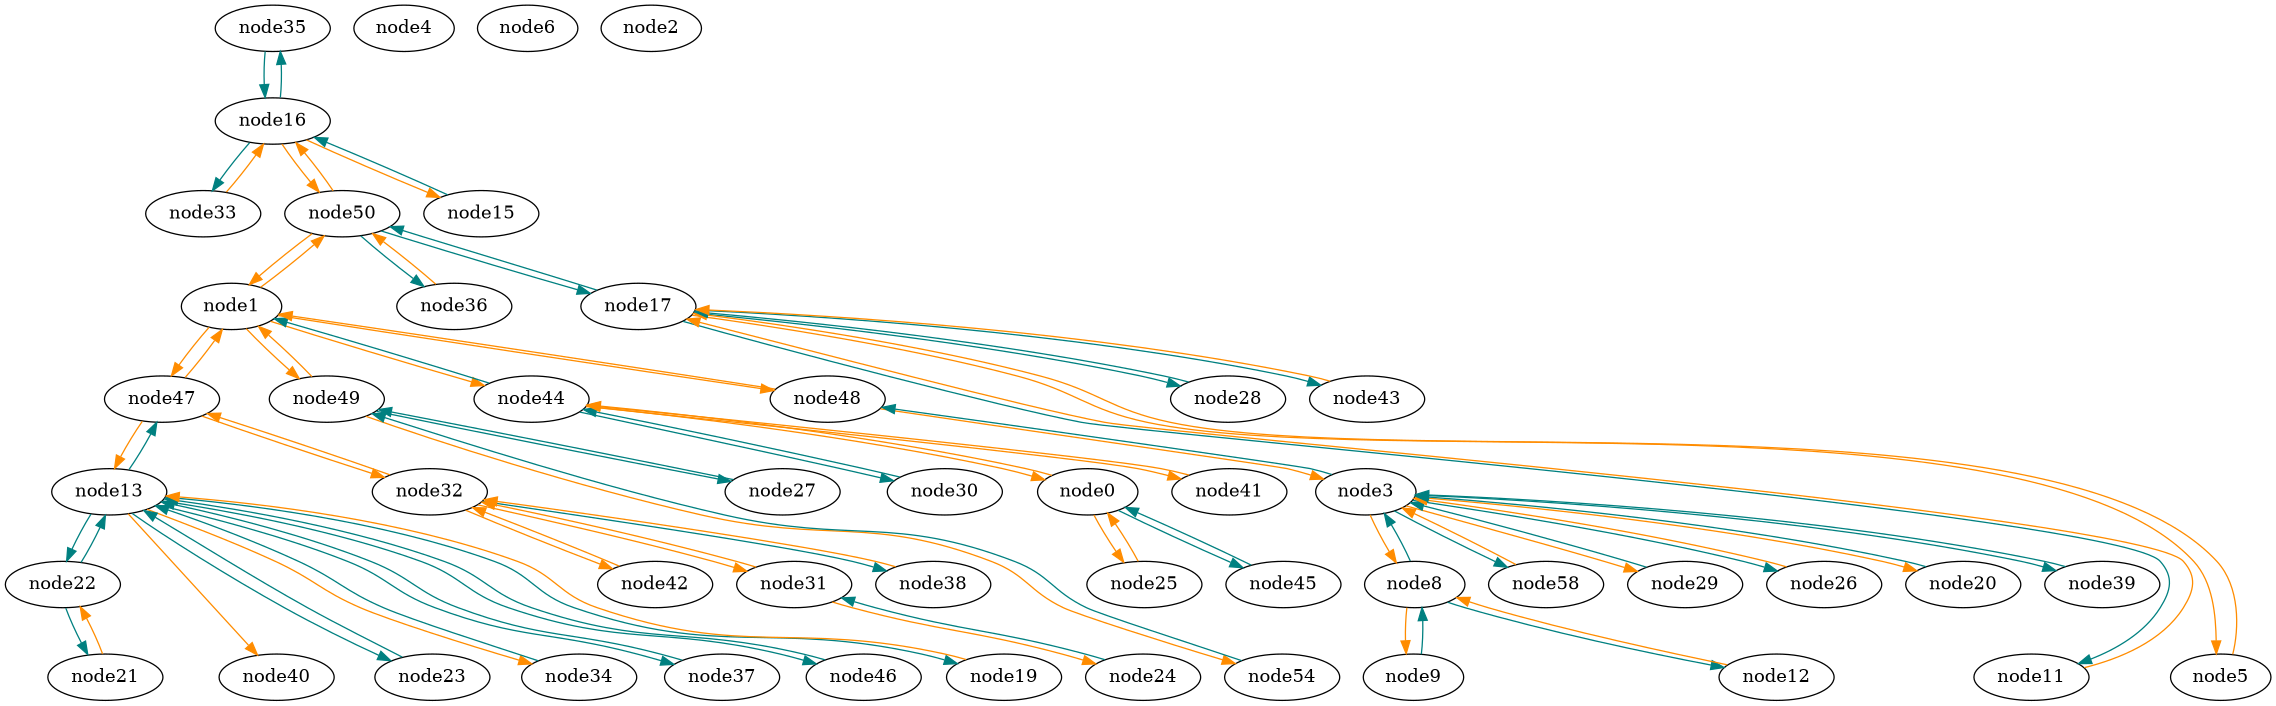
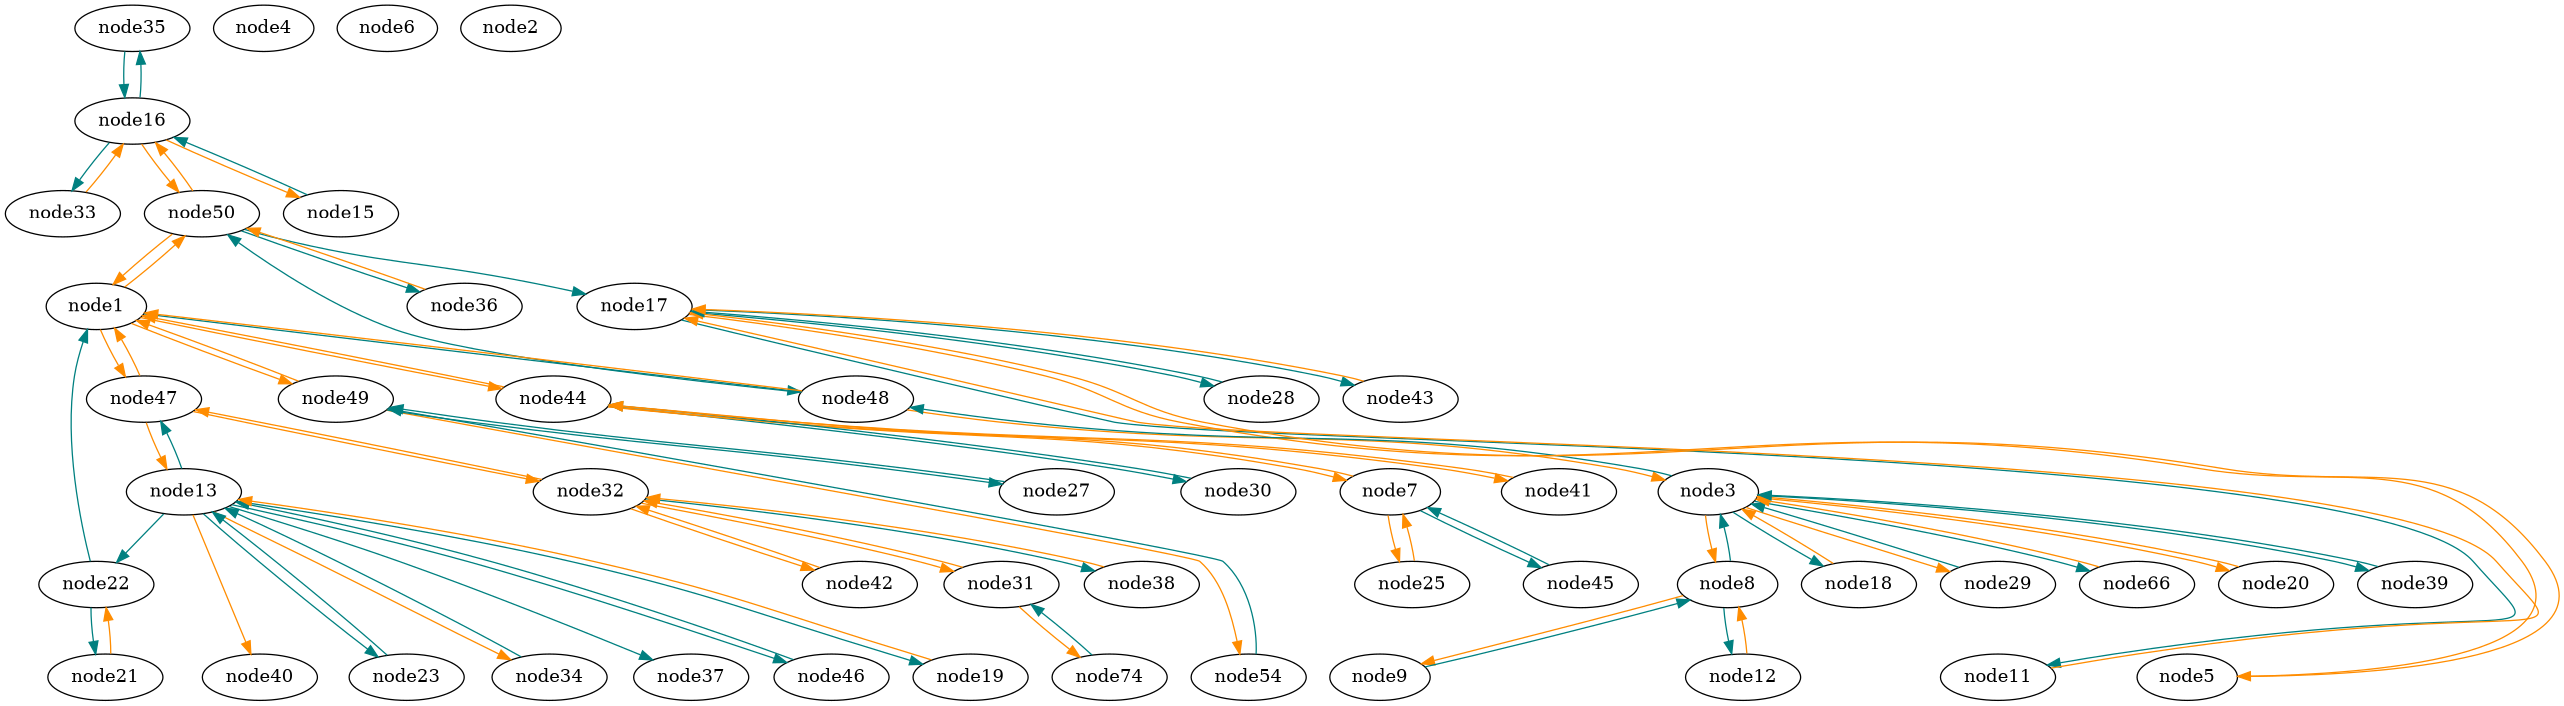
  strict digraph {
    node [weight=0]
    edge [color=darkorange weight=0]
    node35
    node16
    node33
    node50
    node15
    node1
    node36
    node17
    node22
    node21
    node13
    node40
    node47
    node23
    node34
    node37
    node46
    node19
    node32
    node49
    node44
    node48
    node42
    node31
    node38
    n26 [label=node54]
    node27
    node30
-   node7 [label=node0]
+   node7
    node41
    node3
-   node24
+   node24 [label=node74]
    node11
    node5
    node28
    node43
    node25
    node45
    node8
-   node18 [label=node58]
+   node18
    node29
-   node26
+   node26 [label=node66]
    node20
    node39
    node9
    node12
    node4
    node6
    node2
    node35 -> node16 [color=teal]
    node16 -> node35 [color=teal]
    node16 -> node33 [color=teal]
    node16 -> node50
    node16 -> node15
    node33 -> node16
    node50 -> node16
    node50 -> node1
    node50 -> node36 [color=teal]
    node50 -> node17 [color=teal]
    node15 -> node16 [color=teal]
    node1 -> node50
    node1 -> node47
    node1 -> node49
    node1 -> node44
-   node1 -> node48
+   node1 -> node48 [color=teal]
    node36 -> node50
-   node17 -> node50 [color=teal]
+   node48 -> node50 [color=teal]
    node17 -> node11 [color=teal]
    node17 -> node5
    node17 -> node28 [color=teal]
    node17 -> node43 [color=teal]
    node22 -> node21 [color=teal]
-   node22 -> node13 [color=teal]
+   node22 -> node1 [color=teal]
    node21 -> node22
    node13 -> node22 [color=teal]
    node13 -> node40
    node13 -> node47 [color=teal]
    node13 -> node23 [color=teal]
    node13 -> node34
    node13 -> node37 [color=teal]
    node13 -> node46 [color=teal]
    node13 -> node19 [color=teal]
    node47 -> node1
    node47 -> node13
    node47 -> node32
    node23 -> node13 [color=teal]
    node34 -> node13 [color=teal]
-   node37 -> node13 [color=teal]
    node46 -> node13 [color=teal]
    node19 -> node13
    node32 -> node47
    node32 -> node42
    node32 -> node31
    node32 -> node38 [color=teal]
    node49 -> node1
    node49 -> n26
    node49 -> node27 [color=teal]
-   node44 -> node1 [color=teal]
+   node44 -> node1
    node44 -> node30 [color=teal]
    node44 -> node7
    node44 -> node41
    node48 -> node1
    node48 -> node3
    node42 -> node32
    node31 -> node32
    node31 -> node24
    node38 -> node32
    n26 -> node49 [color=teal]
    node27 -> node49 [color=teal]
    node30 -> node44 [color=teal]
    node7 -> node44
    node7 -> node25
    node7 -> node45 [color=teal]
    node41 -> node44
    node3 -> node48 [color=teal]
    node3 -> node8
    node3 -> node18 [color=teal]
    node3 -> node29
    node3 -> node26 [color=teal]
    node3 -> node20
    node3 -> node39 [color=teal]
    node24 -> node31 [color=teal]
    node11 -> node17
    node5 -> node17
    node28 -> node17 [color=teal]
    node43 -> node17
    node25 -> node7
    node45 -> node7 [color=teal]
    node8 -> node3 [color=teal]
    node8 -> node9
    node8 -> node12 [color=teal]
    node18 -> node3
    node29 -> node3 [color=teal]
    node26 -> node3
-   node20 -> node3 [color=teal]
+   node20 -> node3
    node39 -> node3 [color=teal]
    node9 -> node8 [color=teal]
    node12 -> node8
  }
